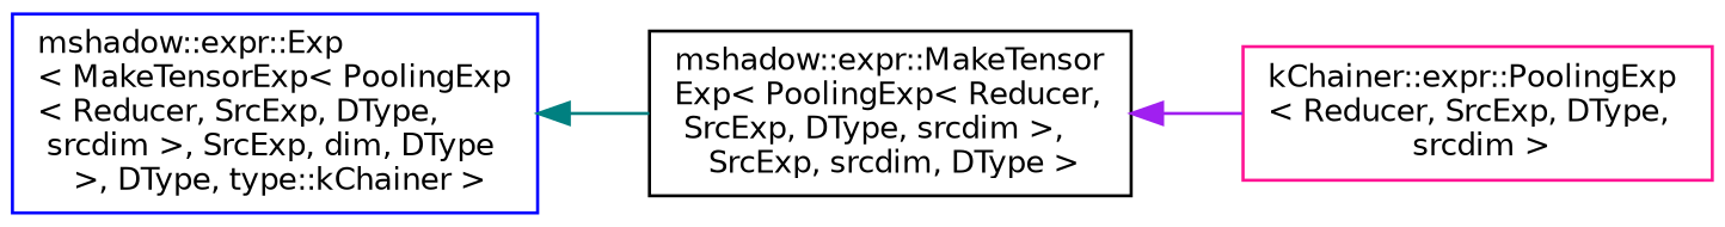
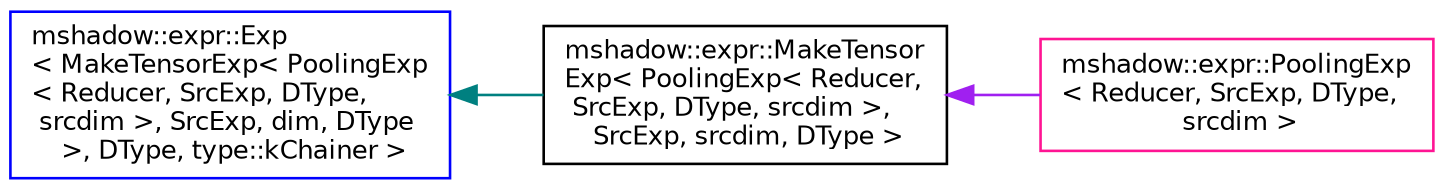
  digraph {
    rankdir=LR
    node [fillcolor=white fontname=Helvetica fontsize=10 shape=record style=filled]
    edge [dir=back fontname=Helvetica fontsize=10 labelfontname=Helvetica labelfontsize=10 style=solid]
    n1 [color=blue height=0.2 label="mshadow::expr::Exp\l\< MakeTensorExp\< PoolingExp\l\< Reducer, SrcExp, DType,\l srcdim \>, SrcExp, dim, DType\l \>, DType, type::kChainer \>" width=0.4]
    n2 [color=black height=0.2 label="mshadow::expr::MakeTensor\lExp\< PoolingExp\< Reducer,\l SrcExp, DType, srcdim \>,\l SrcExp, srcdim, DType \>" width=0.4]
-   n3 [color=deeppink height=0.2 label="kChainer::expr::PoolingExp\l\< Reducer, SrcExp, DType,\l srcdim \>" width=0.4]
+   n3 [color=deeppink height=0.2 label="mshadow::expr::PoolingExp\l\< Reducer, SrcExp, DType,\l srcdim \>" width=0.4]
    n1 -> n2 [color=teal]
    n2 -> n3 [color=purple]
  }
